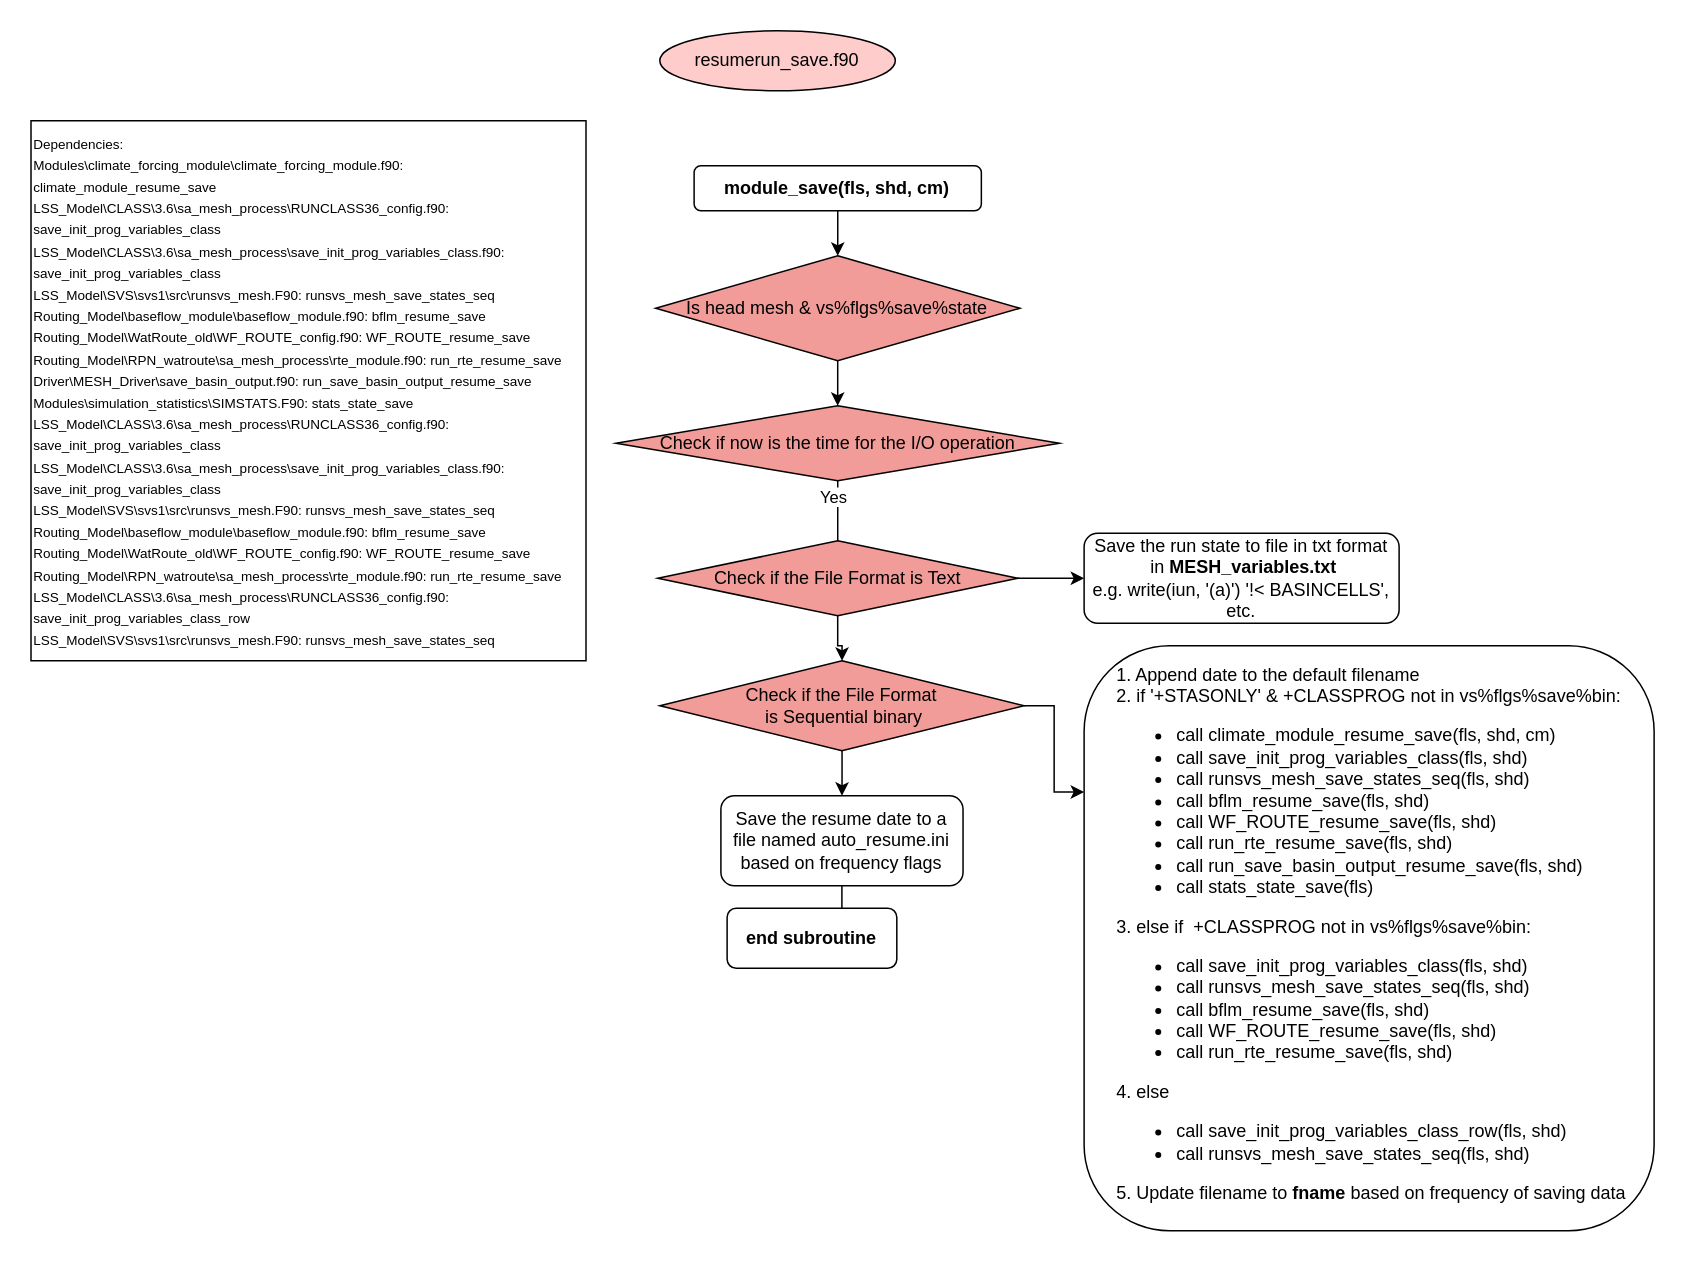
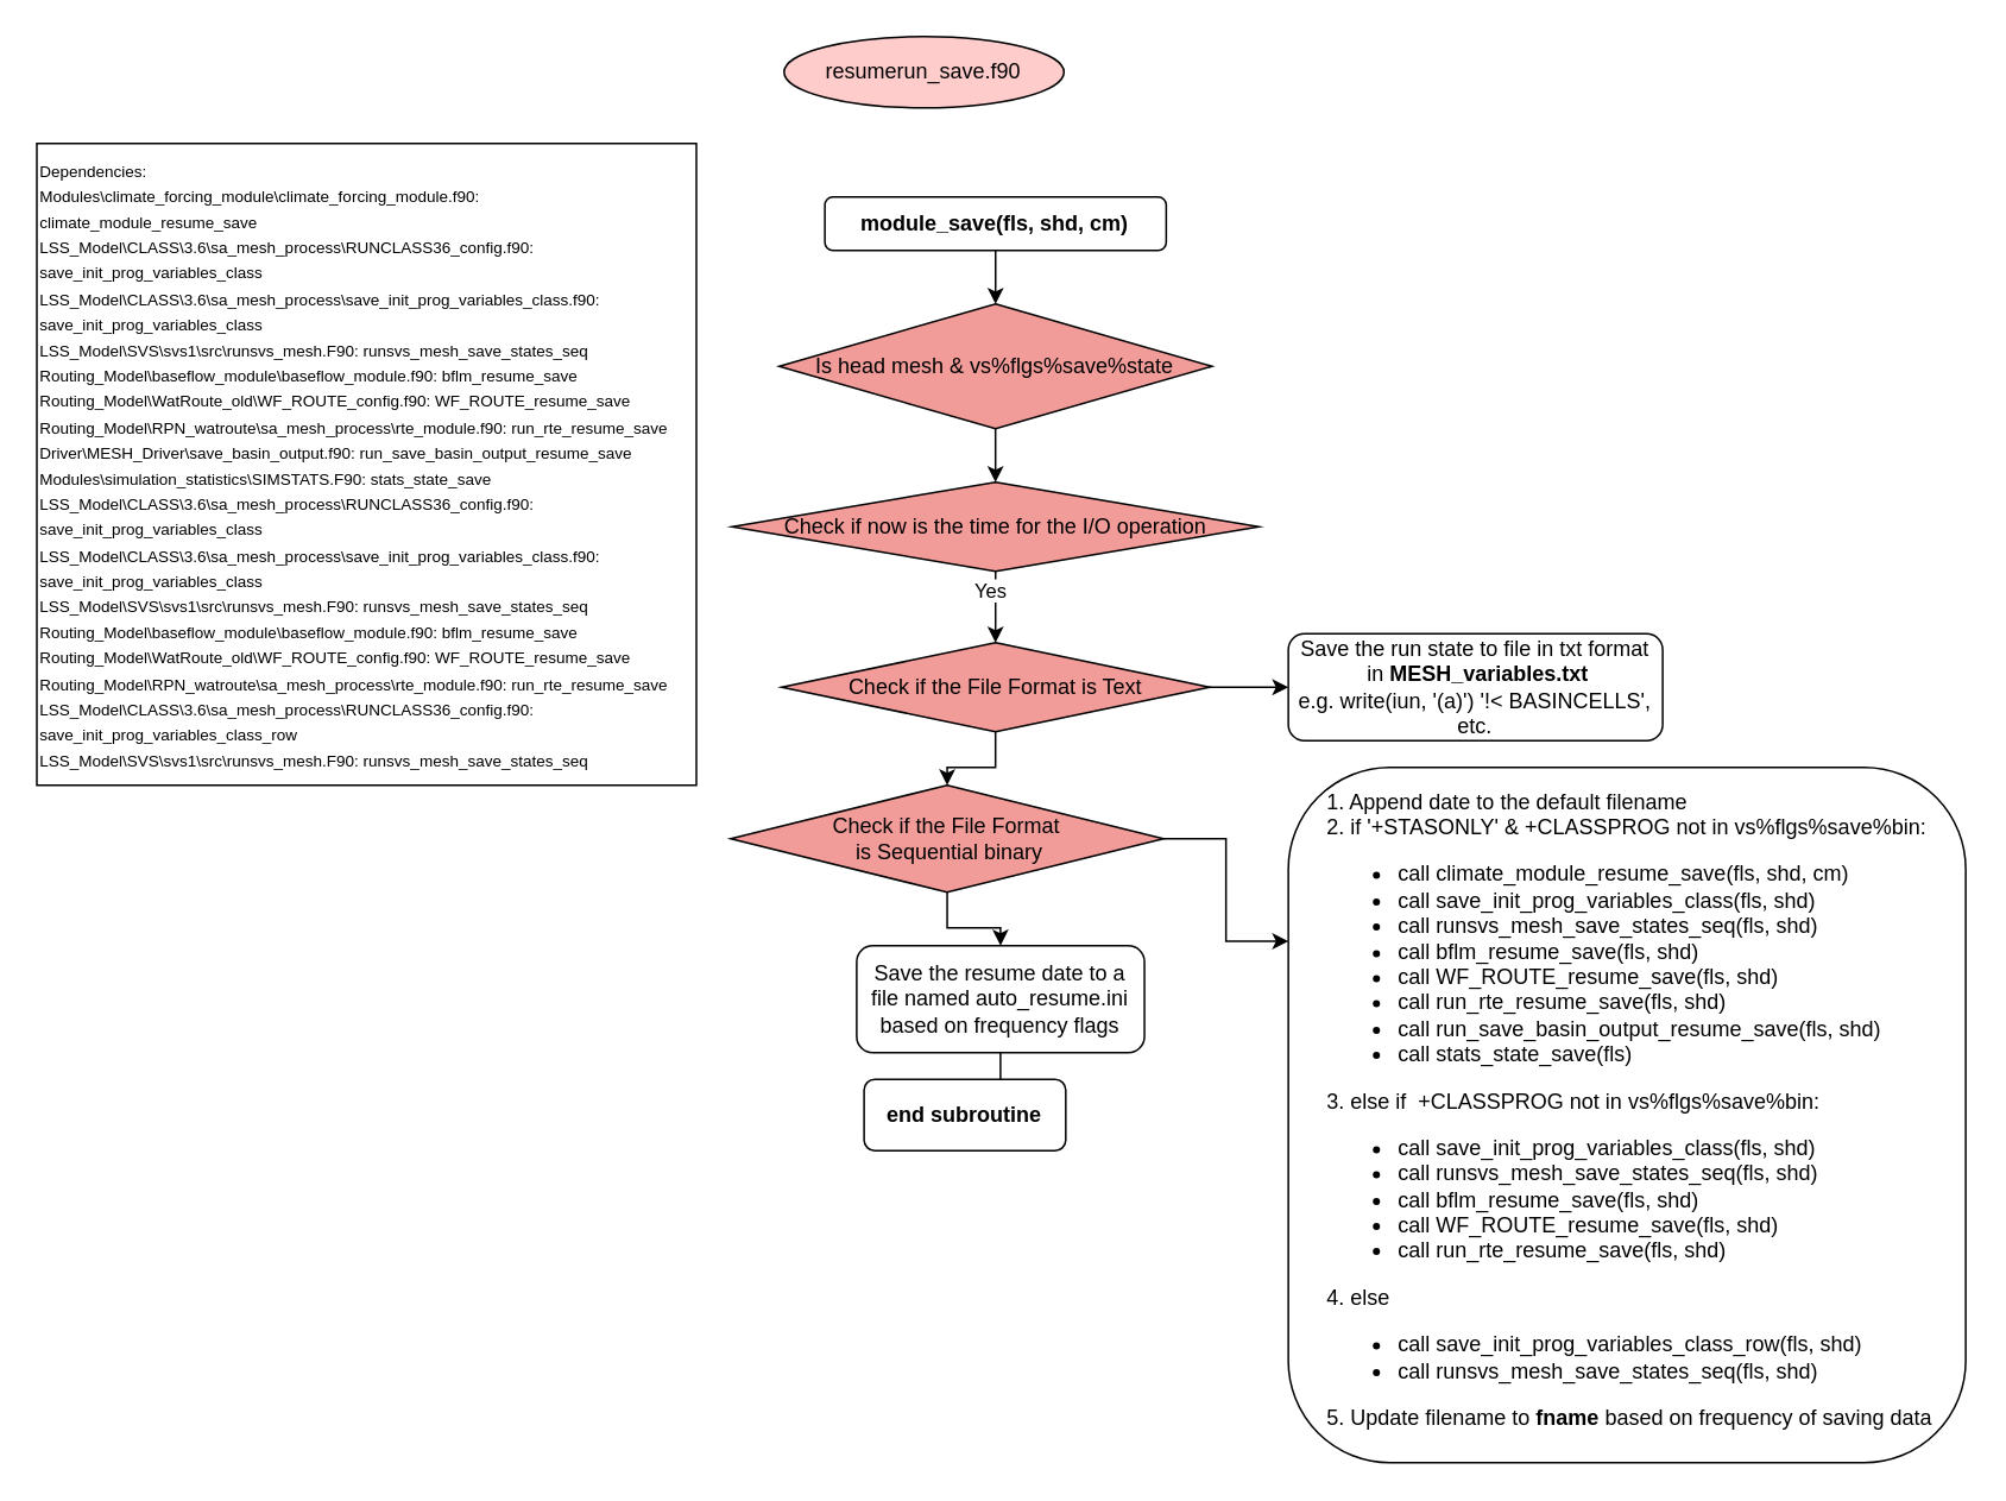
  <mxCell id="0" />
  <mxCell id="1" parent="0" />
  <mxCell id="2" value="resumerun_save.f90" style="ellipse;whiteSpace=wrap;html=1;fillColor=#FFCCCC;" parent="1" vertex="1"><mxGeometry x="439.21" width="157" height="40" as="geometry" y="20" /></mxCell>
  <mxCell id="3" value="&lt;div&gt;&lt;font style=&quot;font-size: 9px;&quot;&gt;Dependencies:&lt;/font&gt;&lt;/div&gt;&lt;div&gt;&lt;div&gt;&lt;font style=&quot;font-size: 9px;&quot;&gt;Modules\climate_forcing_module\climate_forcing_module.f90: climate_module_resume_save&lt;/font&gt;&lt;/div&gt;&lt;div&gt;&lt;font style=&quot;font-size: 9px;&quot;&gt;LSS_Model\CLASS\3.6\sa_mesh_process\RUNCLASS36_config.f90: save_init_prog_variables_class&lt;/font&gt;&lt;/div&gt;&lt;div&gt;&lt;font style=&quot;font-size: 9px;&quot;&gt;LSS_Model\CLASS\3.6\sa_mesh_process\save_init_prog_variables_class.f90: save_init_prog_variables_class&lt;/font&gt;&lt;/div&gt;&lt;div&gt;&lt;font style=&quot;font-size: 9px;&quot;&gt;LSS_Model\SVS\svs1\src\runsvs_mesh.F90: runsvs_mesh_save_states_seq&lt;/font&gt;&lt;/div&gt;&lt;div&gt;&lt;font style=&quot;font-size: 9px;&quot;&gt;Routing_Model\baseflow_module\baseflow_module.f90: bflm_resume_save&lt;/font&gt;&lt;/div&gt;&lt;div&gt;&lt;font style=&quot;font-size: 9px;&quot;&gt;Routing_Model\WatRoute_old\WF_ROUTE_config.f90: WF_ROUTE_resume_save&lt;/font&gt;&lt;/div&gt;&lt;div&gt;&lt;font style=&quot;font-size: 9px;&quot;&gt;Routing_Model\RPN_watroute\sa_mesh_process\rte_module.f90: run_rte_resume_save&lt;/font&gt;&lt;/div&gt;&lt;div&gt;&lt;font style=&quot;font-size: 9px;&quot;&gt;Driver\MESH_Driver\save_basin_output.f90: run_save_basin_output_resume_save&lt;/font&gt;&lt;/div&gt;&lt;div&gt;&lt;font style=&quot;font-size: 9px;&quot;&gt;Modules\simulation_statistics\SIMSTATS.F90: stats_state_save&lt;/font&gt;&lt;/div&gt;&lt;div&gt;&lt;font style=&quot;font-size: 9px;&quot;&gt;LSS_Model\CLASS\3.6\sa_mesh_process\RUNCLASS36_config.f90: save_init_prog_variables_class&lt;/font&gt;&lt;/div&gt;&lt;div&gt;&lt;font style=&quot;font-size: 9px;&quot;&gt;LSS_Model\CLASS\3.6\sa_mesh_process\save_init_prog_variables_class.f90: save_init_prog_variables_class&lt;/font&gt;&lt;/div&gt;&lt;div&gt;&lt;font style=&quot;font-size: 9px;&quot;&gt;LSS_Model\SVS\svs1\src\runsvs_mesh.F90: runsvs_mesh_save_states_seq&lt;/font&gt;&lt;/div&gt;&lt;div&gt;&lt;font style=&quot;font-size: 9px;&quot;&gt;Routing_Model\baseflow_module\baseflow_module.f90: bflm_resume_save&lt;/font&gt;&lt;/div&gt;&lt;div&gt;&lt;font style=&quot;font-size: 9px;&quot;&gt;Routing_Model\WatRoute_old\WF_ROUTE_config.f90: WF_ROUTE_resume_save&lt;/font&gt;&lt;/div&gt;&lt;div&gt;&lt;font style=&quot;font-size: 9px;&quot;&gt;Routing_Model\RPN_watroute\sa_mesh_process\rte_module.f90: run_rte_resume_save&lt;/font&gt;&lt;/div&gt;&lt;div&gt;&lt;font style=&quot;font-size: 9px;&quot;&gt;LSS_Model\CLASS\3.6\sa_mesh_process\RUNCLASS36_config.f90: save_init_prog_variables_class_row&lt;/font&gt;&lt;/div&gt;&lt;div&gt;&lt;font style=&quot;font-size: 9px;&quot;&gt;LSS_Model\SVS\svs1\src\runsvs_mesh.F90: runsvs_mesh_save_states_seq&lt;/font&gt;&lt;/div&gt;&lt;/div&gt;" style="rounded=0;whiteSpace=wrap;html=1;align=left;" parent="1" vertex="1"><mxGeometry y="80" width="370" height="360" as="geometry" x="20" /></mxCell>
  <mxCell id="4" value="module_save(fls, shd, cm)" style="rounded=1;whiteSpace=wrap;html=1;fontStyle=1" parent="1" vertex="1"><mxGeometry x="462.08" y="110" width="191.49" height="30" as="geometry" /></mxCell>
  <mxCell id="5" value="" style="edgeStyle=orthogonalEdgeStyle;rounded=0;orthogonalLoop=1;jettySize=auto;html=1;" parent="1" source="6" target="10" edge="1"><mxGeometry relative="1" as="geometry" /></mxCell>
  <mxCell id="6" value="Is head mesh &amp;amp;&amp;nbsp;vs%flgs%save%state" style="rhombus;whiteSpace=wrap;html=1;fillColor=#F19C99;" parent="1" vertex="1"><mxGeometry x="436.44" y="170" width="242.77" height="70" as="geometry" /></mxCell>
  <mxCell id="7" style="edgeStyle=orthogonalEdgeStyle;rounded=0;orthogonalLoop=1;jettySize=auto;html=1;exitX=0.5;exitY=1;exitDx=0;exitDy=0;entryX=0.5;entryY=0;entryDx=0;entryDy=0;" parent="1" source="4" target="6" edge="1"><mxGeometry relative="1" as="geometry" /></mxCell>
- <mxCell id="8" value="" style="edgeStyle=orthogonalEdgeStyle;rounded=0;orthogonalLoop=1;jettySize=auto;html=1;endArrow=none;" parent="1" source="10" target="14" edge="1"><mxGeometry relative="1" as="geometry"><mxPoint x="559.9" y="395" as="targetPoint" /></mxGeometry></mxCell>
+ <mxCell id="8" value="" style="edgeStyle=orthogonalEdgeStyle;rounded=0;orthogonalLoop=1;jettySize=auto;html=1;" parent="1" source="10" target="14" edge="1"><mxGeometry relative="1" as="geometry"><mxPoint x="559.9" y="395" as="targetPoint" /></mxGeometry></mxCell>
  <mxCell id="9" value="Yes" style="edgeLabel;html=1;align=center;verticalAlign=middle;resizable=0;points=[];" parent="8" vertex="1" connectable="0"><mxGeometry x="-0.501" y="-3" relative="1" as="geometry"><mxPoint as="offset" /></mxGeometry></mxCell>
  <mxCell id="10" value="Check if now is the time for the I/O operation" style="rhombus;whiteSpace=wrap;html=1;fillColor=#F19C99;" parent="1" vertex="1"><mxGeometry x="410" y="270" width="295.64" height="50" as="geometry" /></mxCell>
  <mxCell id="11" value="Save the run state to file in txt format&lt;div&gt;&amp;nbsp;in&amp;nbsp;&lt;b&gt;MESH_variables.txt&lt;/b&gt;&lt;/div&gt;&lt;div&gt;e.g.&amp;nbsp;&lt;span style=&quot;background-color: initial;&quot;&gt;write(iun, '(a)') '!&amp;lt; BASINCELLS', etc.&lt;/span&gt;&lt;/div&gt;" style="rounded=1;whiteSpace=wrap;html=1;" parent="1" vertex="1"><mxGeometry x="722.08" y="355" width="210" height="60" as="geometry" /></mxCell>
  <mxCell id="12" style="edgeStyle=orthogonalEdgeStyle;rounded=0;orthogonalLoop=1;jettySize=auto;html=1;exitX=1;exitY=0.5;exitDx=0;exitDy=0;entryX=0;entryY=0.5;entryDx=0;entryDy=0;" parent="1" source="14" target="11" edge="1"><mxGeometry relative="1" as="geometry" /></mxCell>
  <mxCell id="13" style="edgeStyle=orthogonalEdgeStyle;rounded=0;orthogonalLoop=1;jettySize=auto;html=1;" parent="1" source="14" target="17" edge="1"><mxGeometry relative="1" as="geometry" /></mxCell>
  <mxCell id="14" value="Check if the File Format is Text" style="rhombus;whiteSpace=wrap;html=1;fillColor=#F19C99;" parent="1" vertex="1"><mxGeometry x="437.82" y="360" width="240" height="50" as="geometry" /></mxCell>
  <mxCell id="15" style="edgeStyle=orthogonalEdgeStyle;rounded=0;orthogonalLoop=1;jettySize=auto;html=1;entryX=0;entryY=0.25;entryDx=0;entryDy=0;" parent="1" source="17" target="18" edge="1"><mxGeometry relative="1" as="geometry" /></mxCell>
  <mxCell id="16" value="" style="edgeStyle=orthogonalEdgeStyle;rounded=0;orthogonalLoop=1;jettySize=auto;html=1;entryX=0.5;entryY=0;entryDx=0;entryDy=0;" parent="1" source="17" target="21" edge="1"><mxGeometry relative="1" as="geometry"><mxPoint x="560.68" y="580" as="targetPoint" /></mxGeometry></mxCell>
- <mxCell id="17" value="Check if the File Format&lt;div&gt;&amp;nbsp;is Sequential binary&lt;/div&gt;" style="rhombus;whiteSpace=wrap;html=1;fillColor=#F19C99;" parent="1" vertex="1"><mxGeometry x="439.21" y="440" width="242.87" height="60" as="geometry" /></mxCell>
+ <mxCell id="17" value="Check if the File Format&lt;div&gt;&amp;nbsp;is Sequential binary&lt;/div&gt;" style="rhombus;whiteSpace=wrap;html=1;fillColor=#F19C99;" parent="1" vertex="1"><mxGeometry x="409.21" y="440" width="242.87" height="60" as="geometry" /></mxCell>
  <mxCell id="18" value="&lt;br&gt;&lt;blockquote style=&quot;margin: 0 0 0 40px; border: none; padding: 0px;&quot;&gt;&lt;div&gt;&lt;span style=&quot;background-color: initial;&quot;&gt;&lt;br&gt;&lt;/span&gt;&lt;/div&gt;&lt;div&gt;&lt;br&gt;&lt;/div&gt;&lt;div&gt;&lt;br&gt;&lt;/div&gt;&lt;div&gt;&lt;br&gt;&lt;/div&gt;&lt;/blockquote&gt;" style="rounded=1;whiteSpace=wrap;html=1;align=left;" parent="1" vertex="1"><mxGeometry x="722.08" y="430" width="380" height="390" as="geometry" /></mxCell>
  <mxCell id="19" value="&lt;div&gt;1. Append date to the default filename&lt;/div&gt;&lt;div&gt;2. if '+STASONLY' &amp;amp; +CLASSPROG not in vs%flgs%save%bin:&lt;/div&gt;&lt;ul&gt;&lt;li&gt;&lt;span style=&quot;background-color: initial;&quot;&gt;call climate_module_resume_save(fls, shd, cm)&lt;/span&gt;&lt;/li&gt;&lt;li&gt;&lt;span style=&quot;background-color: initial;&quot;&gt;call save_init_prog_variables_class(fls, shd)&lt;/span&gt;&lt;/li&gt;&lt;li&gt;&lt;span style=&quot;background-color: initial;&quot;&gt;call runsvs_mesh_save_states_seq(fls, shd)&lt;/span&gt;&lt;/li&gt;&lt;li&gt;&lt;span style=&quot;background-color: initial;&quot;&gt;call bflm_resume_save(fls, shd)&lt;/span&gt;&lt;/li&gt;&lt;li&gt;&lt;span style=&quot;background-color: initial;&quot;&gt;call WF_ROUTE_resume_save(fls, shd)&lt;/span&gt;&lt;/li&gt;&lt;li&gt;&lt;span style=&quot;background-color: initial;&quot;&gt;call run_rte_resume_save(fls, shd)&lt;/span&gt;&lt;/li&gt;&lt;li&gt;&lt;span style=&quot;background-color: initial;&quot;&gt;call run_save_basin_output_resume_save(fls, shd)&lt;/span&gt;&lt;/li&gt;&lt;li&gt;&lt;span style=&quot;background-color: initial;&quot;&gt;call stats_state_save(fls)&lt;/span&gt;&lt;/li&gt;&lt;/ul&gt;&lt;span style=&quot;background-color: initial;&quot;&gt;3. else if&amp;nbsp;&lt;/span&gt;&amp;nbsp;+CLASSPROG not in vs%flgs%save%bin:&lt;div&gt;&lt;div&gt;&lt;ul&gt;&lt;li&gt;call save_init_prog_variables_class(fls, shd)&lt;/li&gt;&lt;li&gt;call runsvs_mesh_save_states_seq(fls, shd)&lt;/li&gt;&lt;li&gt;call bflm_resume_save(fls, shd)&lt;/li&gt;&lt;li&gt;call WF_ROUTE_resume_save(fls, shd)&lt;/li&gt;&lt;li&gt;call run_rte_resume_save(fls, shd)&lt;/li&gt;&lt;/ul&gt;4. else&amp;nbsp;&lt;/div&gt;&lt;/div&gt;&lt;div&gt;&lt;div&gt;&lt;ul&gt;&lt;li&gt;call save_init_prog_variables_class_row(fls, shd)&lt;/li&gt;&lt;li&gt;call runsvs_mesh_save_states_seq(fls, shd)&lt;/li&gt;&lt;/ul&gt;5. Update filename to&amp;nbsp;&lt;b&gt;fname&lt;/b&gt; based on frequency of saving data&lt;/div&gt;&lt;/div&gt;" style="text;html=1;align=left;verticalAlign=middle;whiteSpace=wrap;rounded=0;" parent="1" vertex="1"><mxGeometry x="742.08" y="444" width="360" height="355" as="geometry" /></mxCell>
  <mxCell id="20" style="edgeStyle=orthogonalEdgeStyle;rounded=0;orthogonalLoop=1;jettySize=auto;html=1;entryX=0.5;entryY=0;entryDx=0;entryDy=0;" parent="1" source="21" target="22" edge="1"><mxGeometry relative="1" as="geometry" /></mxCell>
  <mxCell id="21" value="Save the resume date to a file named auto_resume.ini based on frequency flags" style="rounded=1;whiteSpace=wrap;html=1;" parent="1" vertex="1"><mxGeometry x="479.93" y="530" width="161.43" height="60" as="geometry" /></mxCell>
  <mxCell id="22" value="end subroutine" style="whiteSpace=wrap;html=1;fillColor=#FFFFFF;rounded=1;fontStyle=1;" parent="1" vertex="1"><mxGeometry x="484.08" y="605" width="113.13" height="40" as="geometry" /></mxCell>
